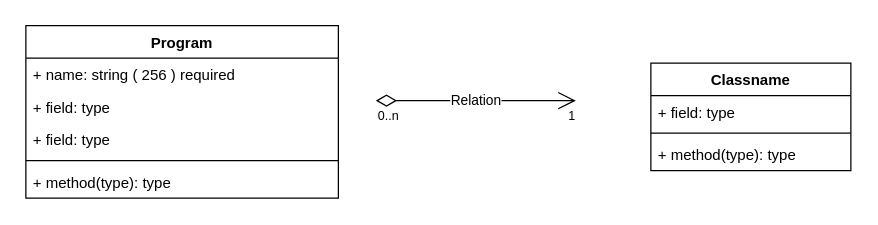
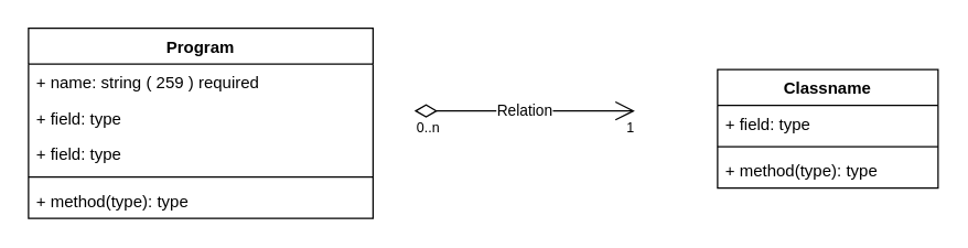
  <mxCell id="0" />
  <mxCell id="1" parent="0" />
  <mxCell id="2" value="Program" style="swimlane;fontStyle=1;align=center;verticalAlign=top;childLayout=stackLayout;horizontal=1;startSize=26;horizontalStack=0;resizeParent=1;resizeParentMax=0;resizeLast=0;collapsible=1;marginBottom=0;" vertex="1" parent="1"><mxGeometry x="20" y="20" width="250" height="138" as="geometry" /></mxCell>
- <mxCell id="3" value="+ name: string ( 256 ) required" style="text;strokeColor=none;fillColor=none;align=left;verticalAlign=top;spacingLeft=4;spacingRight=4;overflow=hidden;rotatable=0;points=[[0,0.5],[1,0.5]];portConstraint=eastwest;" vertex="1" parent="2"><mxGeometry y="26" width="250" height="26" as="geometry" /></mxCell>
+ <mxCell id="3" value="+ name: string ( 259 ) required" style="text;strokeColor=none;fillColor=none;align=left;verticalAlign=top;spacingLeft=4;spacingRight=4;overflow=hidden;rotatable=0;points=[[0,0.5],[1,0.5]];portConstraint=eastwest;" vertex="1" parent="2"><mxGeometry y="26" width="250" height="26" as="geometry" /></mxCell>
  <mxCell id="4" value="+ field: type" style="text;strokeColor=none;fillColor=none;align=left;verticalAlign=top;spacingLeft=4;spacingRight=4;overflow=hidden;rotatable=0;points=[[0,0.5],[1,0.5]];portConstraint=eastwest;" vertex="1" parent="2"><mxGeometry y="52" width="250" height="26" as="geometry" /></mxCell>
  <mxCell id="5" value="+ field: type" style="text;strokeColor=none;fillColor=none;align=left;verticalAlign=top;spacingLeft=4;spacingRight=4;overflow=hidden;rotatable=0;points=[[0,0.5],[1,0.5]];portConstraint=eastwest;" vertex="1" parent="2"><mxGeometry y="78" width="250" height="26" as="geometry" /></mxCell>
  <mxCell id="6" value="" style="line;strokeWidth=1;fillColor=none;align=left;verticalAlign=middle;spacingTop=-1;spacingLeft=3;spacingRight=3;rotatable=0;labelPosition=right;points=[];portConstraint=eastwest;" vertex="1" parent="2"><mxGeometry y="104" width="250" height="8" as="geometry" /></mxCell>
  <mxCell id="7" value="+ method(type): type" style="text;strokeColor=none;fillColor=none;align=left;verticalAlign=top;spacingLeft=4;spacingRight=4;overflow=hidden;rotatable=0;points=[[0,0.5],[1,0.5]];portConstraint=eastwest;" vertex="1" parent="2"><mxGeometry y="112" width="250" height="26" as="geometry" /></mxCell>
  <mxCell id="8" value="Classname" style="swimlane;fontStyle=1;align=center;verticalAlign=top;childLayout=stackLayout;horizontal=1;startSize=26;horizontalStack=0;resizeParent=1;resizeParentMax=0;resizeLast=0;collapsible=1;marginBottom=0;" vertex="1" parent="1"><mxGeometry x="520" y="50" width="160" height="86" as="geometry" /></mxCell>
  <mxCell id="9" value="+ field: type" style="text;strokeColor=none;fillColor=none;align=left;verticalAlign=top;spacingLeft=4;spacingRight=4;overflow=hidden;rotatable=0;points=[[0,0.5],[1,0.5]];portConstraint=eastwest;" vertex="1" parent="8"><mxGeometry y="26" width="160" height="26" as="geometry" /></mxCell>
  <mxCell id="10" value="" style="line;strokeWidth=1;fillColor=none;align=left;verticalAlign=middle;spacingTop=-1;spacingLeft=3;spacingRight=3;rotatable=0;labelPosition=right;points=[];portConstraint=eastwest;" vertex="1" parent="8"><mxGeometry y="52" width="160" height="8" as="geometry" /></mxCell>
  <mxCell id="11" value="+ method(type): type" style="text;strokeColor=none;fillColor=none;align=left;verticalAlign=top;spacingLeft=4;spacingRight=4;overflow=hidden;rotatable=0;points=[[0,0.5],[1,0.5]];portConstraint=eastwest;" vertex="1" parent="8"><mxGeometry y="60" width="160" height="26" as="geometry" /></mxCell>
  <mxCell id="12" value="Relation" style="endArrow=open;html=1;endSize=12;startArrow=diamondThin;startSize=14;startFill=0;edgeStyle=orthogonalEdgeStyle;" edge="1" parent="1"><mxGeometry relative="1" as="geometry"><mxPoint x="300" y="80" as="sourcePoint" /><mxPoint x="460" y="80" as="targetPoint" /></mxGeometry></mxCell>
  <mxCell id="13" value="0..n" style="resizable=0;html=1;align=left;verticalAlign=top;labelBackgroundColor=#ffffff;fontSize=10;" connectable="0" vertex="1" parent="12"><mxGeometry x="-1" relative="1" as="geometry" /></mxCell>
  <mxCell id="14" value="1" style="resizable=0;html=1;align=right;verticalAlign=top;labelBackgroundColor=#ffffff;fontSize=10;" connectable="0" vertex="1" parent="12"><mxGeometry x="1" relative="1" as="geometry" /></mxCell>
